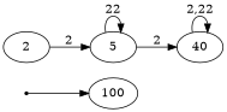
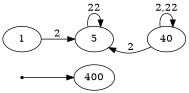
  digraph {
    rankdir=LR
    inic [shape=point]
-   100
-   1 [label=2]
+   100 [label=400]
+   1
    5
    n5 [label=40]
    inic -> 100
    1 -> 5 [label=2]
    5 -> 5 [label=22]
-   5 -> n5 [label=2]
+   n5 -> 5 [label=2]
    n5 -> n5 [label="2,22"]
  }
